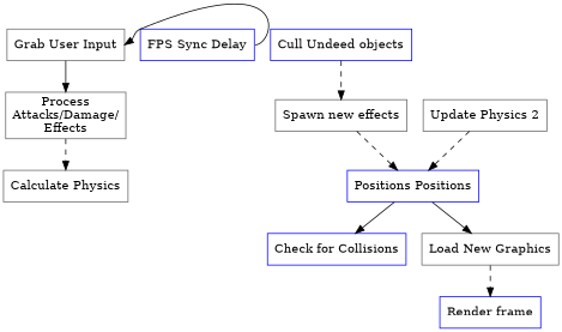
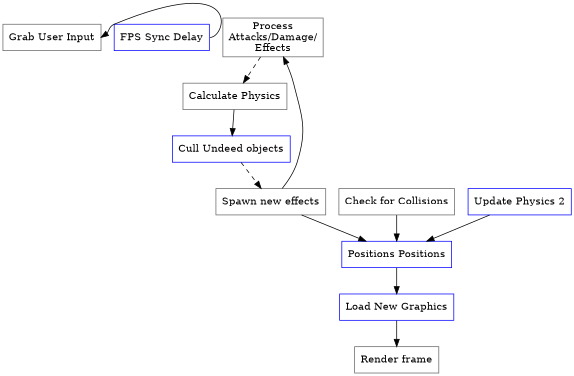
  digraph {
    node [color=gray40 shape=box]
    edge [style=solid]
    n1 [label="Grab User Input"]
    n2 [label="Process\nAttacks/Damage/\nEffects"]
    n3 [label="Calculate Physics"]
    n4 [color=blue label="Cull Undeed objects"]
    n5 [label="Spawn new effects"]
    n6 [color=blue label="Positions Positions"]
-   n7 [color=blue label="Check for Collisions"]
-   n8 [label="Load New Graphics"]
-   n9 [color=blue label="Render frame"]
-   n10 [label="Update Physics 2"]
+   n7 [label="Check for Collisions"]
+   n8 [color=blue label="Load New Graphics"]
+   n9 [label="Render frame"]
+   n10 [color=blue label="Update Physics 2"]
    n11 [color=blue label="FPS Sync Delay"]
-   n1 -> n2
+   n5 -> n2
    n2 -> n3 [style=dashed]
+   n3 -> n4
    n4 -> n5 [style=dashed]
-   n5 -> n6 [style=dashed]
-   n6 -> n7
+   n5 -> n6
+   n7 -> n6
    n6 -> n8
-   n8 -> n9 [style=dashed]
-   n10 -> n6 [style=dashed]
+   n8 -> n9
+   n10 -> n6
    n11 -> n1 [constraint=false headport=e tailport=e]
  }
